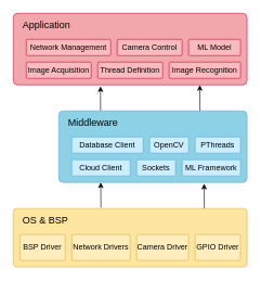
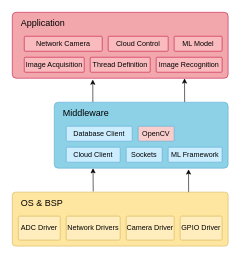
  <mxCell id="0" />
  <mxCell id="1" parent="0" />
  <mxCell id="2" value="&amp;nbsp; &amp;nbsp;Application" style="rounded=1;whiteSpace=wrap;html=1;align=left;verticalAlign=top;arcSize=6;fontSize=15;spacingTop=2;fillColor=#F2A7AC;strokeColor=#C41949;" parent="1" vertex="1"><mxGeometry x="20" y="20" width="360" height="110" as="geometry" /></mxCell>
  <mxCell id="3" style="rounded=0;orthogonalLoop=1;jettySize=auto;html=1;exitX=0.75;exitY=0;exitDx=0;exitDy=0;entryX=0.798;entryY=1.003;entryDx=0;entryDy=0;entryPerimeter=0;startArrow=none;startFill=0;fontSize=16;endArrow=classic;endFill=1;" parent="1" source="7" target="2" edge="1"><mxGeometry relative="1" as="geometry" /></mxCell>
  <mxCell id="4" style="rounded=0;orthogonalLoop=1;jettySize=auto;html=1;exitX=0.222;exitY=0;exitDx=0;exitDy=0;entryX=0.373;entryY=1.02;entryDx=0;entryDy=0;entryPerimeter=0;startArrow=none;startFill=0;fontSize=16;endArrow=classic;endFill=1;exitPerimeter=0;" parent="1" source="7" target="2" edge="1"><mxGeometry relative="1" as="geometry" /></mxCell>
  <mxCell id="5" style="rounded=0;orthogonalLoop=1;jettySize=auto;html=1;exitX=0.223;exitY=1;exitDx=0;exitDy=0;startArrow=classic;startFill=1;fontSize=16;endArrow=none;endFill=0;exitPerimeter=0;" parent="1" source="7" edge="1"><mxGeometry relative="1" as="geometry"><mxPoint x="155" y="319" as="targetPoint" /></mxGeometry></mxCell>
  <mxCell id="6" style="rounded=0;orthogonalLoop=1;jettySize=auto;html=1;entryX=0.817;entryY=0.011;entryDx=0;entryDy=0;entryPerimeter=0;startArrow=classic;startFill=1;fontSize=16;endArrow=none;endFill=0;" parent="1" target="8" edge="1"><mxGeometry relative="1" as="geometry"><mxPoint x="314" y="282" as="sourcePoint" /></mxGeometry></mxCell>
  <mxCell id="7" value="&amp;nbsp; &amp;nbsp;Middleware" style="rounded=1;whiteSpace=wrap;html=1;align=left;verticalAlign=top;arcSize=6;fontSize=15;spacingTop=2;strokeColor=#5EAAD6;fillColor=#8CD1E6;" parent="1" vertex="1"><mxGeometry x="90" y="170" width="290" height="110" as="geometry" /></mxCell>
  <mxCell id="8" value="&amp;nbsp; &amp;nbsp;OS &amp;amp; BSP" style="rounded=1;whiteSpace=wrap;html=1;align=left;verticalAlign=top;arcSize=6;fontSize=15;strokeColor=#d6b656;spacingTop=2;fillColor=#FEE5A0;" parent="1" vertex="1"><mxGeometry x="20" y="320" width="360" height="90" as="geometry" /></mxCell>
  <mxCell id="9" value="Image Recognition" style="rounded=1;whiteSpace=wrap;html=1;align=center;verticalAlign=middle;arcSize=6;strokeColor=#C41949;fillColor=#FABBBE;" parent="1" vertex="1"><mxGeometry x="260" y="95" width="110" height="25" as="geometry" /></mxCell>
  <mxCell id="10" value="Thread Definition" style="rounded=1;whiteSpace=wrap;html=1;align=center;verticalAlign=middle;arcSize=6;strokeColor=#C41949;fillColor=#FABBBE;" parent="1" vertex="1"><mxGeometry x="150" y="95" width="100" height="25" as="geometry" /></mxCell>
  <mxCell id="11" value="Database Client" style="rounded=1;whiteSpace=wrap;html=1;align=center;verticalAlign=middle;arcSize=6;strokeColor=#5EAAD6;fillColor=#CBEDFE;" parent="1" vertex="1"><mxGeometry x="110" y="210" width="110" height="25" as="geometry" /></mxCell>
- <mxCell id="12" value="PThreads" style="rounded=1;whiteSpace=wrap;html=1;align=center;verticalAlign=middle;arcSize=6;strokeColor=#5EAAD6;fillColor=#CBEDFE;" parent="1" vertex="1"><mxGeometry x="300" y="210" width="70" height="25" as="geometry" /></mxCell>
  <mxCell id="13" value="GPIO Driver" style="rounded=1;whiteSpace=wrap;html=1;align=center;verticalAlign=middle;arcSize=6;strokeColor=#d6b656;fillColor=#FFEDBD;" parent="1" vertex="1"><mxGeometry x="300" y="360" width="70" height="40" as="geometry" /></mxCell>
  <mxCell id="14" value="Camera Driver" style="rounded=1;whiteSpace=wrap;html=1;align=center;verticalAlign=middle;arcSize=6;strokeColor=#d6b656;fillColor=#FFEDBD;" parent="1" vertex="1"><mxGeometry x="210" y="360" width="80" height="40" as="geometry" /></mxCell>
  <mxCell id="15" value="Network Drivers" style="rounded=1;whiteSpace=wrap;html=1;align=center;verticalAlign=middle;arcSize=6;strokeColor=#d6b656;fillColor=#FFEDBD;" parent="1" vertex="1"><mxGeometry x="110" y="360" width="90" height="40" as="geometry" /></mxCell>
- <mxCell id="16" value="BSP Driver" style="rounded=1;whiteSpace=wrap;html=1;align=center;verticalAlign=middle;arcSize=6;strokeColor=#d6b656;fillColor=#FFEDBD;" parent="1" vertex="1"><mxGeometry x="30" y="360" width="70" height="40" as="geometry" /></mxCell>
+ <mxCell id="16" value="ADC Driver" style="rounded=1;whiteSpace=wrap;html=1;align=center;verticalAlign=middle;arcSize=6;strokeColor=#d6b656;fillColor=#FFEDBD;" parent="1" vertex="1"><mxGeometry x="30" y="360" width="70" height="40" as="geometry" /></mxCell>
  <mxCell id="17" value="Sockets" style="rounded=1;whiteSpace=wrap;html=1;align=center;verticalAlign=middle;arcSize=6;strokeColor=#5EAAD6;fillColor=#CBEDFE;" parent="1" vertex="1"><mxGeometry x="210" y="245" width="60" height="25" as="geometry" /></mxCell>
- <mxCell id="18" value="OpenCV" style="rounded=1;whiteSpace=wrap;html=1;align=center;verticalAlign=middle;arcSize=6;strokeColor=#5EAAD6;fillColor=#CBEDFE;" parent="1" vertex="1"><mxGeometry x="230" y="210" width="60" height="25" as="geometry" /></mxCell>
+ <mxCell id="18" value="OpenCV" style="rounded=1;whiteSpace=wrap;html=1;align=center;verticalAlign=middle;arcSize=6;strokeColor=#5EAAD6;fillColor=#f8cecc;" parent="1" vertex="1"><mxGeometry x="230" y="210" width="60" height="25" as="geometry" /></mxCell>
  <mxCell id="19" value="Image Acquisition" style="rounded=1;whiteSpace=wrap;html=1;align=center;verticalAlign=middle;arcSize=6;strokeColor=#C41949;fillColor=#FABBBE;" parent="1" vertex="1"><mxGeometry x="40" y="95" width="100" height="25" as="geometry" /></mxCell>
- <mxCell id="20" value="Camera Control" style="rounded=1;whiteSpace=wrap;html=1;align=center;verticalAlign=middle;arcSize=6;strokeColor=#C41949;fillColor=#FABBBE;" parent="1" vertex="1"><mxGeometry x="180" y="60" width="100" height="25" as="geometry" /></mxCell>
- <mxCell id="21" value="Network Management" style="rounded=1;whiteSpace=wrap;html=1;align=center;verticalAlign=middle;arcSize=6;strokeColor=#C41949;fillColor=#FABBBE;" parent="1" vertex="1"><mxGeometry x="40" y="60" width="130" height="25" as="geometry" /></mxCell>
+ <mxCell id="20" value="Cloud Control" style="rounded=1;whiteSpace=wrap;html=1;align=center;verticalAlign=middle;arcSize=6;strokeColor=#C41949;fillColor=#FABBBE;" parent="1" vertex="1"><mxGeometry x="180" y="60" width="100" height="25" as="geometry" /></mxCell>
+ <mxCell id="21" value="Network Camera" style="rounded=1;whiteSpace=wrap;html=1;align=center;verticalAlign=middle;arcSize=6;strokeColor=#C41949;fillColor=#FABBBE;" parent="1" vertex="1"><mxGeometry x="40" y="60" width="130" height="25" as="geometry" /></mxCell>
  <mxCell id="22" value="ML Model" style="rounded=1;whiteSpace=wrap;html=1;align=center;verticalAlign=middle;arcSize=6;strokeColor=#C41949;fillColor=#FABBBE;" parent="1" vertex="1"><mxGeometry x="290" y="60" width="80" height="25" as="geometry" /></mxCell>
  <mxCell id="23" value="ML Framework" style="rounded=1;whiteSpace=wrap;html=1;align=center;verticalAlign=middle;arcSize=6;strokeColor=#5EAAD6;fillColor=#CBEDFE;" parent="1" vertex="1"><mxGeometry x="280" y="245" width="90" height="25" as="geometry" /></mxCell>
  <mxCell id="24" value="Cloud Client" style="rounded=1;whiteSpace=wrap;html=1;align=center;verticalAlign=middle;arcSize=6;strokeColor=#5EAAD6;fillColor=#CBEDFE;" parent="1" vertex="1"><mxGeometry x="110" y="245" width="90" height="25" as="geometry" /></mxCell>
